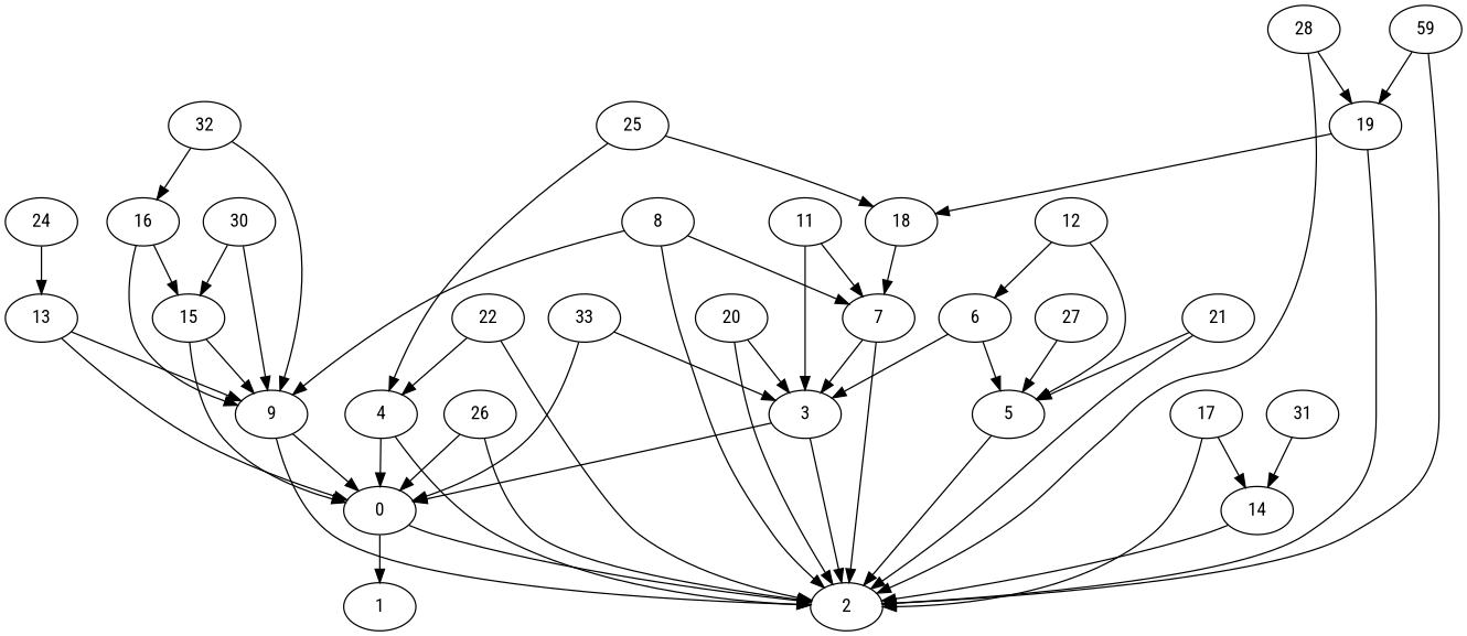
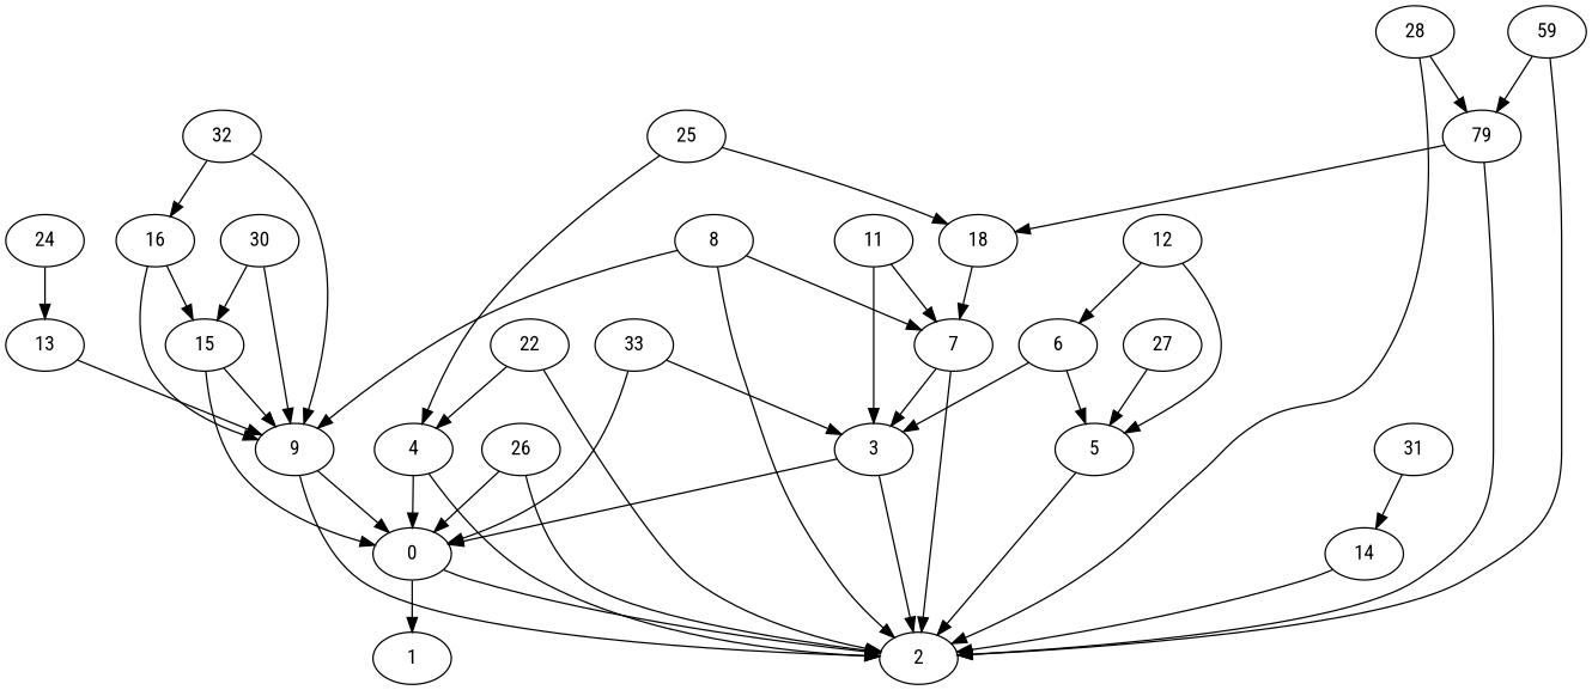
  digraph {
    fontname="Roboto Condensed"
    node [fontname="Roboto Condensed"]
    edge [fontname="Roboto Condensed"]
    0
    1
    2
    3
    4
    5
    6
    7
    8
    9
    11
    12
    13
    14
    15
    16
-   17
    18
-   19
-   20
-   21
+   19 [label=79]
    22
    n23 [label=33]
    24
    25
    26
    27
    28
    n29 [label=59]
    30
    31
    32
    0 -> 1
    0 -> 2
    3 -> 0
    3 -> 2
    4 -> 0
    4 -> 2
    5 -> 2
    6 -> 3
    6 -> 5
    7 -> 2
    7 -> 3
    8 -> 2
    8 -> 7
    8 -> 9
    9 -> 0
    9 -> 2
    11 -> 3
    11 -> 7
    12 -> 5
    12 -> 6
-   13 -> 0
    13 -> 9
    14 -> 2
    15 -> 0
    15 -> 9
    16 -> 9
    16 -> 15
-   17 -> 2
-   17 -> 14
    18 -> 7
    19 -> 2
    19 -> 18
-   20 -> 2
-   20 -> 3
-   21 -> 2
-   21 -> 5
    22 -> 2
    22 -> 4
    n23 -> 0
    n23 -> 3
    24 -> 13
    25 -> 4
    25 -> 18
    26 -> 0
    26 -> 2
    27 -> 5
    28 -> 2
    28 -> 19
    n29 -> 2
    n29 -> 19
    30 -> 9
    30 -> 15
    31 -> 14
    32 -> 9
    32 -> 16
  }
